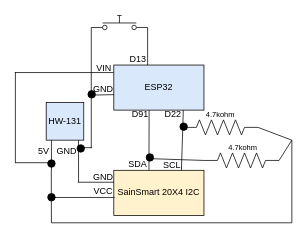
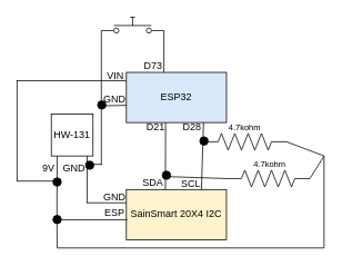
  <mxCell id="0" />
  <mxCell id="1" parent="0" />
- <mxCell id="2" value="HW-131" style="whiteSpace=wrap;html=1;aspect=fixed;fillColor=#dae8fc;" vertex="1" parent="1"><mxGeometry x="61" y="136" width="50" height="50" as="geometry" /></mxCell>
- <mxCell id="3" value="5V" style="text;html=1;strokeColor=none;fillColor=none;align=center;verticalAlign=middle;whiteSpace=wrap;rounded=0;" vertex="1" parent="1"><mxGeometry x="48" y="186" width="20" height="30" as="geometry" /></mxCell>
+ <mxCell id="2" value="HW-131" style="whiteSpace=wrap;html=1;aspect=fixed;" vertex="1" parent="1"><mxGeometry x="61" y="136" width="50" height="50" as="geometry" /></mxCell>
+ <mxCell id="3" value="9V" style="text;html=1;strokeColor=none;fillColor=none;align=center;verticalAlign=middle;whiteSpace=wrap;rounded=0;" vertex="1" parent="1"><mxGeometry x="48" y="186" width="20" height="30" as="geometry" /></mxCell>
  <mxCell id="4" value="" style="endArrow=none;html=1;rounded=0;entryX=0.133;entryY=1.033;entryDx=0;entryDy=0;entryPerimeter=0;exitX=-0.048;exitY=0.093;exitDx=0;exitDy=0;exitPerimeter=0;" edge="1" parent="1" source="18"><mxGeometry width="50" height="50" relative="1" as="geometry"><mxPoint x="98" y="236" as="sourcePoint" /><mxPoint x="103.98" y="186" as="targetPoint" /></mxGeometry></mxCell>
  <mxCell id="5" value="GND" style="text;html=1;strokeColor=none;fillColor=none;align=center;verticalAlign=middle;whiteSpace=wrap;rounded=0;" vertex="1" parent="1"><mxGeometry x="76" y="186" width="25" height="30" as="geometry" /></mxCell>
  <mxCell id="6" value="" style="endArrow=none;html=1;rounded=0;entryX=0.133;entryY=1.033;entryDx=0;entryDy=0;entryPerimeter=0;" edge="1" parent="1"><mxGeometry width="50" height="50" relative="1" as="geometry"><mxPoint x="68" y="226" as="sourcePoint" /><mxPoint x="67.98" y="186" as="targetPoint" /></mxGeometry></mxCell>
  <mxCell id="7" value="ESP32" style="rounded=0;whiteSpace=wrap;html=1;fillColor=#dae8fc;" vertex="1" parent="1"><mxGeometry x="151" y="86" width="120" height="60" as="geometry" /></mxCell>
  <mxCell id="8" value="SainSmart 20X4 I2C" style="rounded=0;whiteSpace=wrap;html=1;fillColor=#fff2cc;" vertex="1" parent="1"><mxGeometry x="151" y="226.13" width="120" height="60" as="geometry" /></mxCell>
  <mxCell id="9" value="" style="shape=partialRectangle;whiteSpace=wrap;html=1;bottom=0;right=0;fillColor=none;" vertex="1" parent="1"><mxGeometry x="20" y="96" width="130" height="120" as="geometry" /></mxCell>
  <mxCell id="10" value="" style="endArrow=none;html=1;rounded=0;exitX=0;exitY=1;exitDx=0;exitDy=0;" edge="1" parent="1" source="9"><mxGeometry width="50" height="50" relative="1" as="geometry"><mxPoint x="-42" y="216" as="sourcePoint" /><mxPoint x="68" y="216" as="targetPoint" /></mxGeometry></mxCell>
  <mxCell id="11" value="VIN" style="text;html=1;strokeColor=none;fillColor=none;align=center;verticalAlign=middle;whiteSpace=wrap;rounded=0;" vertex="1" parent="1"><mxGeometry x="108" y="75" width="60" height="30" as="geometry" /></mxCell>
  <mxCell id="12" value="" style="shape=partialRectangle;whiteSpace=wrap;html=1;bottom=0;right=0;fillColor=none;rotation=-180;" vertex="1" parent="1"><mxGeometry x="104" y="126" width="17" height="70" as="geometry" /></mxCell>
  <mxCell id="13" value="" style="endArrow=none;html=1;rounded=0;exitX=0;exitY=1;exitDx=0;exitDy=0;entryX=0.002;entryY=0.657;entryDx=0;entryDy=0;entryPerimeter=0;" edge="1" parent="1" source="12" target="7"><mxGeometry width="50" height="50" relative="1" as="geometry"><mxPoint x="218" y="146" as="sourcePoint" /><mxPoint x="148" y="126" as="targetPoint" /></mxGeometry></mxCell>
  <mxCell id="14" value="GND" style="text;html=1;strokeColor=none;fillColor=none;align=center;verticalAlign=middle;whiteSpace=wrap;rounded=0;" vertex="1" parent="1"><mxGeometry x="107" y="103" width="60" height="30" as="geometry" /></mxCell>
  <mxCell id="15" value="" style="shape=partialRectangle;whiteSpace=wrap;html=1;bottom=0;right=0;fillColor=none;rotation=-90;" vertex="1" parent="1"><mxGeometry x="91.66" y="202.57" width="35.86" height="83.56" as="geometry" /></mxCell>
  <mxCell id="16" value="" style="endArrow=none;html=1;rounded=0;exitX=0.68;exitY=1;exitDx=0;exitDy=0;exitPerimeter=0;entryX=1;entryY=1;entryDx=0;entryDy=0;" edge="1" parent="1"><mxGeometry width="50" height="50" relative="1" as="geometry"><mxPoint x="103" y="242" as="sourcePoint" /><mxPoint x="151" y="242" as="targetPoint" /></mxGeometry></mxCell>
  <mxCell id="17" value="GND" style="text;html=1;strokeColor=none;fillColor=none;align=center;verticalAlign=middle;whiteSpace=wrap;rounded=0;" vertex="1" parent="1"><mxGeometry x="107" y="220" width="60" height="30" as="geometry" /></mxCell>
- <mxCell id="18" value="VCC" style="text;html=1;strokeColor=none;fillColor=none;align=center;verticalAlign=middle;whiteSpace=wrap;rounded=0;" vertex="1" parent="1"><mxGeometry x="107" y="239" width="60" height="30" as="geometry" /></mxCell>
+ <mxCell id="18" value="ESP" style="text;html=1;strokeColor=none;fillColor=none;align=center;verticalAlign=middle;whiteSpace=wrap;rounded=0;" vertex="1" parent="1"><mxGeometry x="107" y="239" width="60" height="30" as="geometry" /></mxCell>
  <mxCell id="19" value="" style="endArrow=none;html=1;rounded=0;exitX=0.39;exitY=-0.002;exitDx=0;exitDy=0;exitPerimeter=0;" edge="1" parent="1" source="8"><mxGeometry width="50" height="50" relative="1" as="geometry"><mxPoint x="148" y="186" as="sourcePoint" /><mxPoint x="198" y="146" as="targetPoint" /></mxGeometry></mxCell>
- <mxCell id="20" value="D91" style="text;html=1;strokeColor=none;fillColor=none;align=center;verticalAlign=middle;whiteSpace=wrap;rounded=0;" vertex="1" parent="1"><mxGeometry x="176" y="137" width="21" height="30" as="geometry" /></mxCell>
+ <mxCell id="20" value="D21" style="text;html=1;strokeColor=none;fillColor=none;align=center;verticalAlign=middle;whiteSpace=wrap;rounded=0;" vertex="1" parent="1"><mxGeometry x="176" y="137" width="21" height="30" as="geometry" /></mxCell>
  <mxCell id="21" value="SDA" style="text;html=1;strokeColor=none;fillColor=none;align=center;verticalAlign=middle;whiteSpace=wrap;rounded=0;" vertex="1" parent="1"><mxGeometry x="170" y="203" width="26" height="30" as="geometry" /></mxCell>
- <mxCell id="22" value="D22" style="text;html=1;strokeColor=none;fillColor=none;align=center;verticalAlign=middle;whiteSpace=wrap;rounded=0;" vertex="1" parent="1"><mxGeometry x="200" y="137" width="60" height="30" as="geometry" /></mxCell>
+ <mxCell id="22" value="D28" style="text;html=1;strokeColor=none;fillColor=none;align=center;verticalAlign=middle;whiteSpace=wrap;rounded=0;" vertex="1" parent="1"><mxGeometry x="200" y="137" width="60" height="30" as="geometry" /></mxCell>
  <mxCell id="23" value="SCL" style="text;html=1;strokeColor=none;fillColor=none;align=center;verticalAlign=middle;whiteSpace=wrap;rounded=0;" vertex="1" parent="1"><mxGeometry x="218.5" y="204" width="19" height="30" as="geometry" /></mxCell>
  <mxCell id="24" value="" style="endArrow=none;html=1;rounded=0;exitX=0.75;exitY=0;exitDx=0;exitDy=0;" edge="1" parent="1" source="8"><mxGeometry width="50" height="50" relative="1" as="geometry"><mxPoint x="242" y="216" as="sourcePoint" /><mxPoint x="243.5" y="146" as="targetPoint" /></mxGeometry></mxCell>
  <mxCell id="25" value="" style="pointerEvents=1;verticalLabelPosition=bottom;shadow=0;dashed=0;align=center;html=1;verticalAlign=top;shape=mxgraph.electrical.resistors.resistor_2;" vertex="1" parent="1"><mxGeometry x="243" y="159" width="100" height="20" as="geometry" /></mxCell>
  <mxCell id="26" value="" style="pointerEvents=1;verticalLabelPosition=bottom;shadow=0;dashed=0;align=center;html=1;verticalAlign=top;shape=mxgraph.electrical.resistors.resistor_2;" vertex="1" parent="1"><mxGeometry x="271" y="203" width="100" height="20" as="geometry" /></mxCell>
  <mxCell id="27" value="" style="endArrow=none;html=1;rounded=0;exitX=1;exitY=0.5;exitDx=0;exitDy=0;exitPerimeter=0;" edge="1" parent="1" source="26"><mxGeometry width="50" height="50" relative="1" as="geometry"><mxPoint x="168" y="226" as="sourcePoint" /><mxPoint x="388" y="186" as="targetPoint" /></mxGeometry></mxCell>
  <mxCell id="28" value="" style="endArrow=none;html=1;rounded=0;exitX=1;exitY=0.5;exitDx=0;exitDy=0;exitPerimeter=0;" edge="1" parent="1" source="25"><mxGeometry width="50" height="50" relative="1" as="geometry"><mxPoint x="168" y="226" as="sourcePoint" /><mxPoint x="388" y="186" as="targetPoint" /></mxGeometry></mxCell>
  <mxCell id="29" value="" style="endArrow=none;html=1;rounded=0;" edge="1" parent="1"><mxGeometry width="50" height="50" relative="1" as="geometry"><mxPoint x="388" y="296" as="sourcePoint" /><mxPoint x="388" y="186" as="targetPoint" /></mxGeometry></mxCell>
  <mxCell id="30" value="" style="endArrow=none;html=1;rounded=0;" edge="1" parent="1"><mxGeometry width="50" height="50" relative="1" as="geometry"><mxPoint x="388" y="296" as="sourcePoint" /><mxPoint x="68" y="296" as="targetPoint" /></mxGeometry></mxCell>
  <mxCell id="31" value="4.7kohm" style="text;html=1;strokeColor=none;fillColor=none;align=center;verticalAlign=middle;whiteSpace=wrap;rounded=0;fontSize=10;" vertex="1" parent="1"><mxGeometry x="308" y="181" width="30" height="30" as="geometry" /></mxCell>
  <mxCell id="32" value="4.7kohm" style="text;html=1;strokeColor=none;fillColor=none;align=center;verticalAlign=middle;whiteSpace=wrap;rounded=0;fontSize=10;" vertex="1" parent="1"><mxGeometry x="278" y="137" width="30" height="30" as="geometry" /></mxCell>
  <mxCell id="33" value="" style="endArrow=none;html=1;rounded=0;exitX=0;exitY=0;exitDx=0;exitDy=0;" edge="1" parent="1" source="15"><mxGeometry width="50" height="50" relative="1" as="geometry"><mxPoint x="168" y="226" as="sourcePoint" /><mxPoint x="68" y="296" as="targetPoint" /></mxGeometry></mxCell>
  <mxCell id="34" value="" style="endArrow=none;html=1;rounded=0;entryX=0;entryY=0.5;entryDx=0;entryDy=0;entryPerimeter=0;exitX=1;exitY=0.25;exitDx=0;exitDy=0;" edge="1" parent="1" source="21" target="26"><mxGeometry width="50" height="50" relative="1" as="geometry"><mxPoint x="168" y="226" as="sourcePoint" /><mxPoint x="218" y="176" as="targetPoint" /></mxGeometry></mxCell>
  <mxCell id="35" value="" style="ellipse;whiteSpace=wrap;html=1;fillColor=#000000;" vertex="1" parent="1"><mxGeometry x="239" y="163" width="10" height="10" as="geometry" /></mxCell>
  <mxCell id="36" value="" style="ellipse;whiteSpace=wrap;html=1;fillColor=#000000;" vertex="1" parent="1"><mxGeometry x="63" y="212.13" width="10" height="10" as="geometry" /></mxCell>
  <mxCell id="37" value="" style="ellipse;whiteSpace=wrap;html=1;fillColor=#000000;" vertex="1" parent="1"><mxGeometry x="63" y="257" width="10" height="10" as="geometry" /></mxCell>
  <mxCell id="38" value="" style="ellipse;whiteSpace=wrap;html=1;fillColor=#000000;" vertex="1" parent="1"><mxGeometry x="194" y="204" width="10" height="10" as="geometry" /></mxCell>
  <mxCell id="39" value="" style="ellipse;whiteSpace=wrap;html=1;fillColor=#000000;" vertex="1" parent="1"><mxGeometry x="102" y="192" width="10" height="10" as="geometry" /></mxCell>
  <mxCell id="40" value="" style="endArrow=none;html=1;rounded=0;" edge="1" parent="1"><mxGeometry width="50" height="50" relative="1" as="geometry"><mxPoint x="121" y="126" as="sourcePoint" /><mxPoint x="121" y="36" as="targetPoint" /></mxGeometry></mxCell>
  <mxCell id="41" value="" style="ellipse;whiteSpace=wrap;html=1;fillColor=#000000;" vertex="1" parent="1"><mxGeometry x="116.52" y="120" width="10" height="10" as="geometry" /></mxCell>
  <mxCell id="42" value="" style="html=1;shape=mxgraph.electrical.electro-mechanical.pushbutton;aspect=fixed;elSwitchState=off;" vertex="1" parent="1"><mxGeometry x="121" y="20" width="75" height="20" as="geometry" /></mxCell>
  <mxCell id="43" value="" style="endArrow=none;html=1;rounded=0;exitX=1;exitY=0.8;exitDx=0;exitDy=0;entryX=0.375;entryY=0;entryDx=0;entryDy=0;entryPerimeter=0;" edge="1" parent="1" source="42" target="7"><mxGeometry width="50" height="50" relative="1" as="geometry"><mxPoint x="208" y="136" as="sourcePoint" /><mxPoint x="258" y="86" as="targetPoint" /></mxGeometry></mxCell>
- <mxCell id="44" value="D13" style="text;html=1;strokeColor=none;fillColor=none;align=center;verticalAlign=middle;whiteSpace=wrap;rounded=0;" vertex="1" parent="1"><mxGeometry x="172.5" y="64" width="21" height="30" as="geometry" /></mxCell>
+ <mxCell id="44" value="D73" style="text;html=1;strokeColor=none;fillColor=none;align=center;verticalAlign=middle;whiteSpace=wrap;rounded=0;" vertex="1" parent="1"><mxGeometry x="172.5" y="64" width="21" height="30" as="geometry" /></mxCell>
